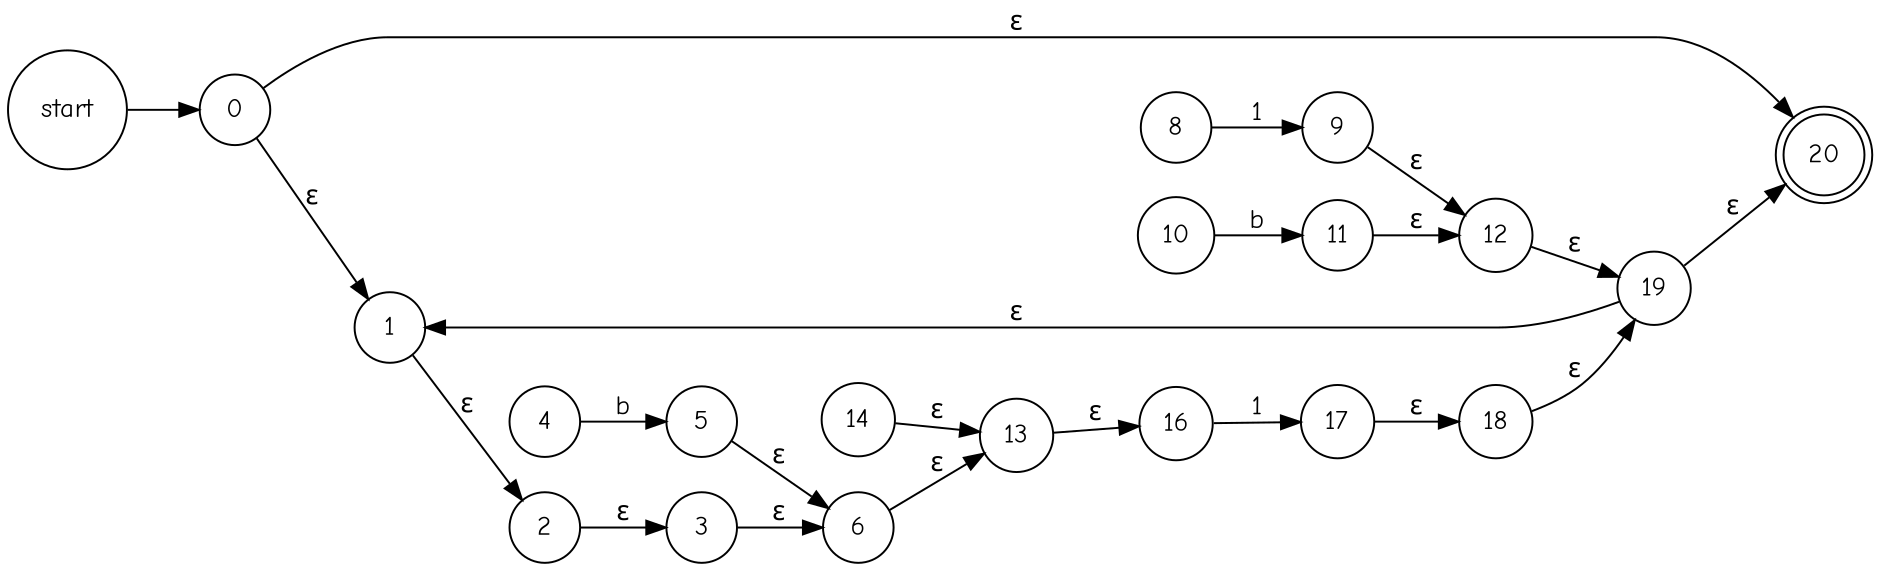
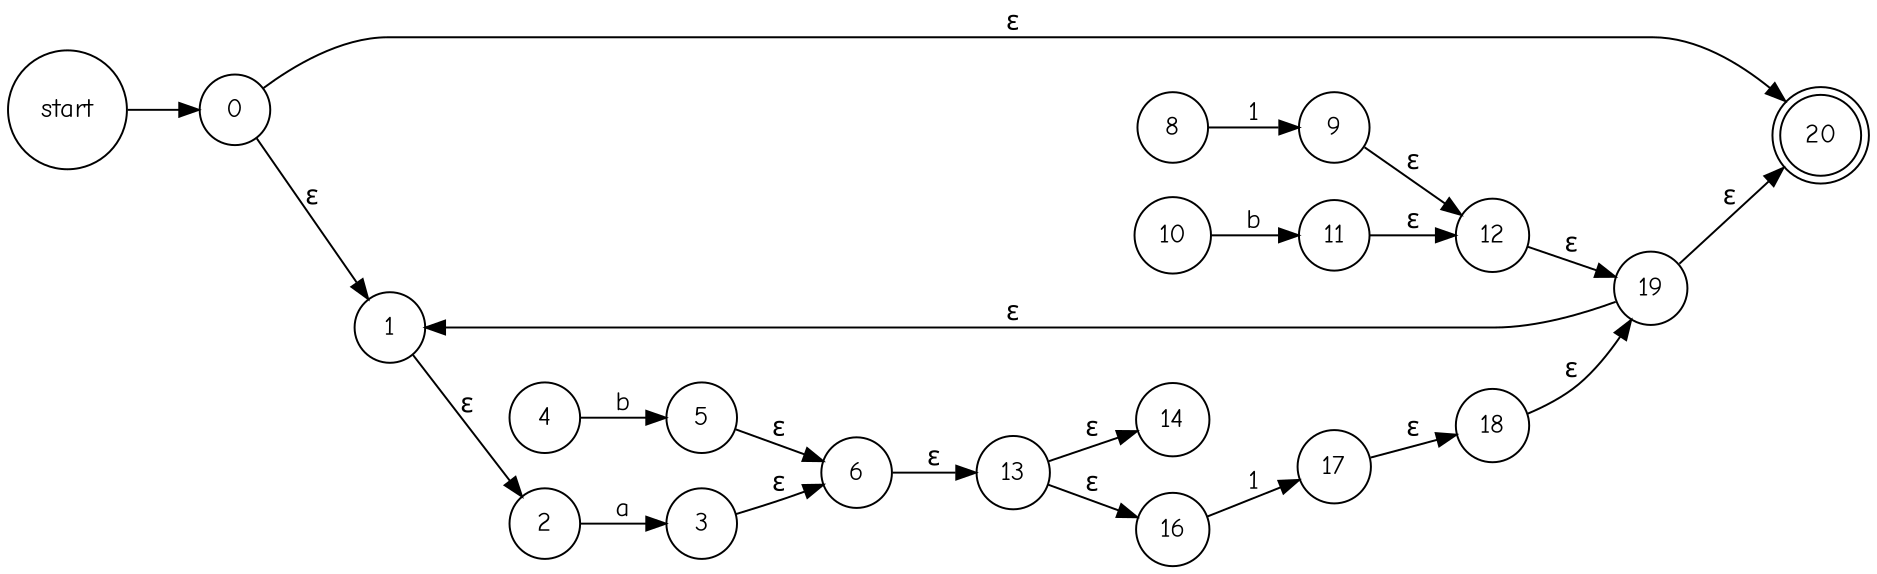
  digraph {
    fontname="Comic Neue"
    rankdir=LR
    node [fontname="Comic Neue" shape=circle]
    edge [fontname="Comic Neue"]
    20 [shape=doublecircle]
    start [height=0.1 width=0.1]
    0
    1
    2
    3
    4
    5
    6
    13
    14
    16
    8
    9
    10
    11
    17
    12
    19
    18
    start -> 0
    0 -> 20 [label="ε"]
    0 -> 1 [label="ε"]
    1 -> 2 [label="ε"]
-   2 -> 3 [label="ε"]
+   2 -> 3 [label=a]
    3 -> 6 [label="ε"]
    4 -> 5 [label=b]
    5 -> 6 [label="ε"]
    6 -> 13 [label="ε"]
-   14 -> 13 [label="ε"]
+   13 -> 14 [label="ε"]
    13 -> 16 [label="ε"]
    16 -> 17 [label=1]
    8 -> 9 [label=1]
    9 -> 12 [label="ε"]
    10 -> 11 [label=b]
    11 -> 12 [label="ε"]
    17 -> 18 [label="ε"]
    12 -> 19 [label="ε"]
    19 -> 20 [label="ε"]
    19 -> 1 [label="ε"]
    18 -> 19 [label="ε"]
  }
